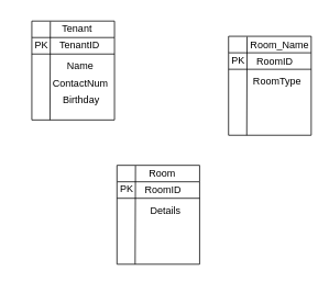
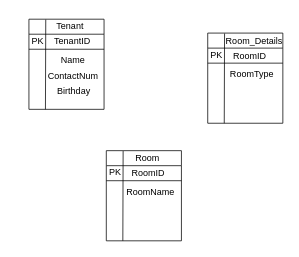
  <mxCell id="0" />
  <mxCell id="1" parent="0" />
  <mxCell id="2" value="" style="swimlane;fontStyle=0;childLayout=stackLayout;horizontal=1;startSize=20;fillColor=#ffffff;horizontalStack=0;resizeParent=1;resizeParentMax=0;resizeLast=0;collapsible=0;marginBottom=0;swimlaneFillColor=#ffffff;" vertex="1" parent="1"><mxGeometry x="38" y="25" width="100" height="120" as="geometry" /></mxCell>
  <mxCell id="3" value="" style="endArrow=none;html=1;rounded=0;" edge="1" parent="2"><mxGeometry width="50" height="50" relative="1" as="geometry"><mxPoint y="40" as="sourcePoint" /><mxPoint x="100" y="40" as="targetPoint" /></mxGeometry></mxCell>
  <mxCell id="4" value="" style="endArrow=none;html=1;rounded=0;entryX=0.164;entryY=0.005;entryDx=0;entryDy=0;entryPerimeter=0;" edge="1" parent="2"><mxGeometry width="50" height="50" relative="1" as="geometry"><mxPoint x="22" y="120" as="sourcePoint" /><mxPoint x="22.4" y="0.55" as="targetPoint" /></mxGeometry></mxCell>
  <mxCell id="5" value="Tenant" style="text;html=1;align=center;verticalAlign=middle;whiteSpace=wrap;rounded=0;" vertex="1" parent="1"><mxGeometry x="63" y="20" width="60" height="30" as="geometry" /></mxCell>
  <mxCell id="6" value="PK" style="text;html=1;align=center;verticalAlign=middle;whiteSpace=wrap;rounded=0;" vertex="1" parent="1"><mxGeometry x="20" y="39" width="60" height="30" as="geometry" /></mxCell>
  <mxCell id="7" value="TenantID" style="text;html=1;align=center;verticalAlign=middle;whiteSpace=wrap;rounded=0;" vertex="1" parent="1"><mxGeometry x="66" y="40" width="60" height="30" as="geometry" /></mxCell>
  <mxCell id="8" value="Name" style="text;html=1;align=center;verticalAlign=middle;whiteSpace=wrap;rounded=0;" vertex="1" parent="1"><mxGeometry x="67" y="65" width="60" height="30" as="geometry" /></mxCell>
  <mxCell id="9" value="ContactNum" style="text;html=1;align=center;verticalAlign=middle;whiteSpace=wrap;rounded=0;" vertex="1" parent="1"><mxGeometry x="67" y="86" width="60" height="30" as="geometry" /></mxCell>
  <mxCell id="10" value="Birthday" style="text;html=1;align=center;verticalAlign=middle;whiteSpace=wrap;rounded=0;" vertex="1" parent="1"><mxGeometry x="68" y="106" width="60" height="30" as="geometry" /></mxCell>
  <mxCell id="11" value="" style="swimlane;fontStyle=0;childLayout=stackLayout;horizontal=1;startSize=20;fillColor=#ffffff;horizontalStack=0;resizeParent=1;resizeParentMax=0;resizeLast=0;collapsible=0;marginBottom=0;swimlaneFillColor=#ffffff;" vertex="1" parent="1"><mxGeometry x="276" y="43.5" width="100" height="120" as="geometry" /></mxCell>
  <mxCell id="12" value="" style="endArrow=none;html=1;rounded=0;" edge="1" parent="11"><mxGeometry width="50" height="50" relative="1" as="geometry"><mxPoint y="40" as="sourcePoint" /><mxPoint x="100" y="40" as="targetPoint" /></mxGeometry></mxCell>
  <mxCell id="13" value="" style="endArrow=none;html=1;rounded=0;entryX=0.164;entryY=0.005;entryDx=0;entryDy=0;entryPerimeter=0;" edge="1" parent="11"><mxGeometry width="50" height="50" relative="1" as="geometry"><mxPoint x="22" y="120" as="sourcePoint" /><mxPoint x="22.4" y="0.55" as="targetPoint" /></mxGeometry></mxCell>
- <mxCell id="14" value="Room_Name" style="text;html=1;align=center;verticalAlign=middle;whiteSpace=wrap;rounded=0;" vertex="1" parent="1"><mxGeometry x="308" y="38.5" width="60" height="30" as="geometry" /></mxCell>
+ <mxCell id="14" value="Room_Details" style="text;html=1;align=center;verticalAlign=middle;whiteSpace=wrap;rounded=0;" vertex="1" parent="1"><mxGeometry x="308" y="38.5" width="60" height="30" as="geometry" /></mxCell>
  <mxCell id="15" value="PK" style="text;html=1;align=center;verticalAlign=middle;whiteSpace=wrap;rounded=0;" vertex="1" parent="1"><mxGeometry x="258" y="57.5" width="60" height="30" as="geometry" /></mxCell>
  <mxCell id="16" value="RoomID" style="text;html=1;align=center;verticalAlign=middle;whiteSpace=wrap;rounded=0;" vertex="1" parent="1"><mxGeometry x="302" y="58.5" width="60" height="30" as="geometry" /></mxCell>
  <mxCell id="17" value="RoomType" style="text;html=1;align=center;verticalAlign=middle;whiteSpace=wrap;rounded=0;" vertex="1" parent="1"><mxGeometry x="305" y="83.5" width="60" height="30" as="geometry" /></mxCell>
  <mxCell id="18" value="" style="swimlane;fontStyle=0;childLayout=stackLayout;horizontal=1;startSize=20;fillColor=#ffffff;horizontalStack=0;resizeParent=1;resizeParentMax=0;resizeLast=0;collapsible=0;marginBottom=0;swimlaneFillColor=#ffffff;" vertex="1" parent="1"><mxGeometry x="141" y="200" width="100" height="120" as="geometry" /></mxCell>
  <mxCell id="19" value="" style="endArrow=none;html=1;rounded=0;" edge="1" parent="18"><mxGeometry width="50" height="50" relative="1" as="geometry"><mxPoint y="40" as="sourcePoint" /><mxPoint x="100" y="40" as="targetPoint" /></mxGeometry></mxCell>
  <mxCell id="20" value="" style="endArrow=none;html=1;rounded=0;entryX=0.164;entryY=0.005;entryDx=0;entryDy=0;entryPerimeter=0;" edge="1" parent="18"><mxGeometry width="50" height="50" relative="1" as="geometry"><mxPoint x="22" y="120" as="sourcePoint" /><mxPoint x="22.4" y="0.55" as="targetPoint" /></mxGeometry></mxCell>
  <mxCell id="21" value="Room" style="text;html=1;align=center;verticalAlign=middle;whiteSpace=wrap;rounded=0;" vertex="1" parent="1"><mxGeometry x="166" y="195" width="60" height="30" as="geometry" /></mxCell>
  <mxCell id="22" value="PK" style="text;html=1;align=center;verticalAlign=middle;whiteSpace=wrap;rounded=0;" vertex="1" parent="1"><mxGeometry x="123" y="214" width="60" height="30" as="geometry" /></mxCell>
  <mxCell id="23" value="RoomID" style="text;html=1;align=center;verticalAlign=middle;whiteSpace=wrap;rounded=0;" vertex="1" parent="1"><mxGeometry x="167" y="215" width="60" height="30" as="geometry" /></mxCell>
- <mxCell id="24" value="Details" style="text;html=1;align=center;verticalAlign=middle;whiteSpace=wrap;rounded=0;" vertex="1" parent="1"><mxGeometry x="170" y="240" width="60" height="30" as="geometry" /></mxCell>
+ <mxCell id="24" value="RoomName" style="text;html=1;align=center;verticalAlign=middle;whiteSpace=wrap;rounded=0;" vertex="1" parent="1"><mxGeometry x="170" y="240" width="60" height="30" as="geometry" /></mxCell>
